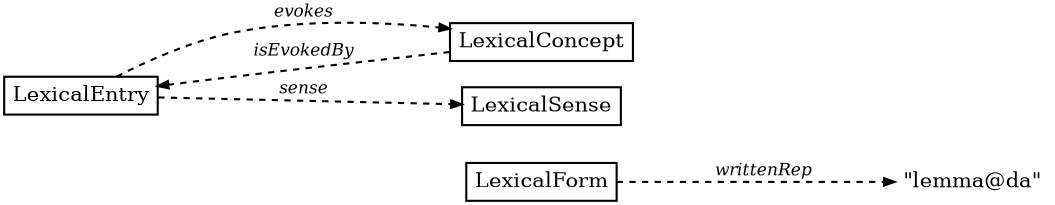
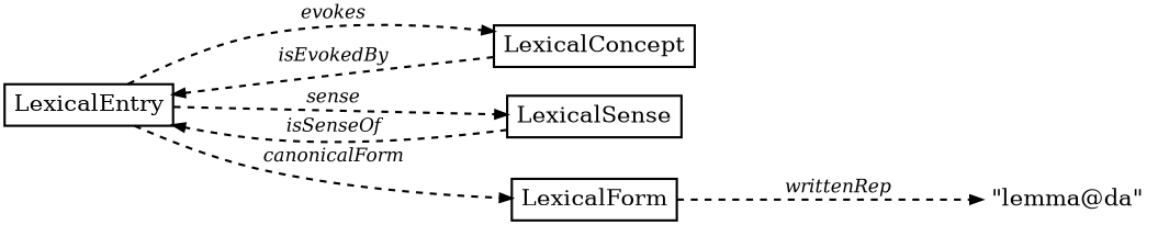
  digraph {
    rankdir=LR
    ranksep=2
    node [fontsize=20 penwidth=2 shape=box]
    edge [fontsize=16 penwidth=2 style=dashed]
    LexicalEntry
    LexicalConcept
    LexicalSense
    LexicalForm
    "\"lemma@da\"" [shape=none]
    LexicalEntry -> LexicalConcept [label=< <I>evokes</I> >]
    LexicalEntry -> LexicalSense [label=< <I>sense</I> >]
+   LexicalEntry -> LexicalForm [label=< <I>canonicalForm</I> >]
    LexicalConcept -> LexicalEntry [label=< <I>isEvokedBy</I> >]
+   LexicalSense -> LexicalEntry [label=< <I>isSenseOf</I> >]
    LexicalForm -> "\"lemma@da\"" [label=< <I>writtenRep</I> >]
  }
